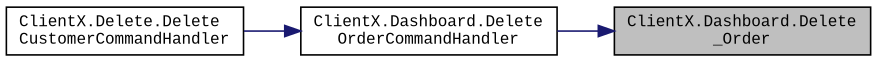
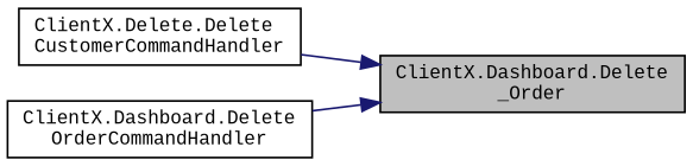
  digraph {
    fontname="Liberation Mono"
    rankdir=RL
    node [color=black fillcolor=white fontname="Liberation Mono" fontsize=10 shape=record style=filled]
    edge [color=midnightblue dir=back fontname="Liberation Mono" fontsize=10 labelfontname=Helvetica labelfontsize=10 style=solid]
    n1 [fillcolor=grey75 fontcolor=black height=0.2 label="ClientX.Dashboard.Delete\l_Order" width=0.4]
    n2 [height=0.2 label="ClientX.Delete.Delete\lCustomerCommandHandler" width=0.4]
    n3 [height=0.2 label="ClientX.Dashboard.Delete\lOrderCommandHandler" width=0.4]
-   n3 -> n2
+   n1 -> n2
    n1 -> n3
  }
